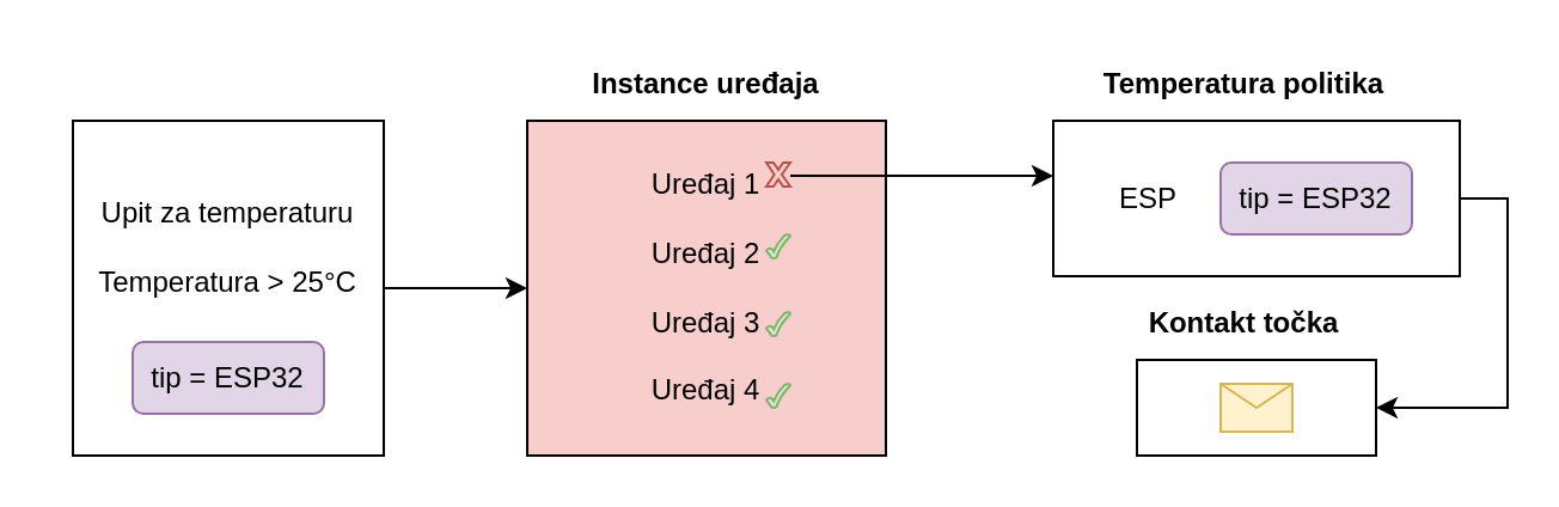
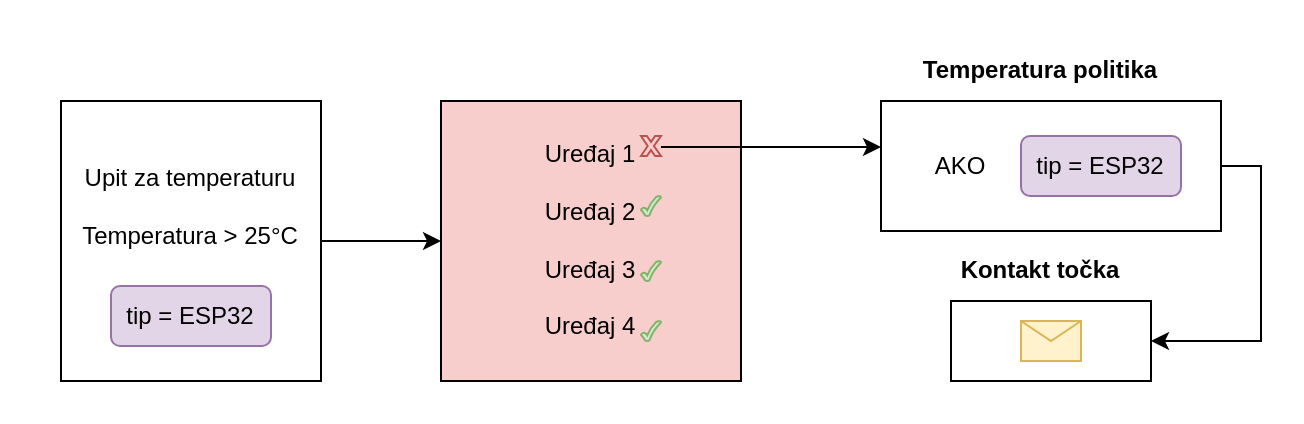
  <mxCell id="0" />
  <mxCell id="1" parent="0" />
  <mxCell id="2" style="edgeStyle=orthogonalEdgeStyle;rounded=0;orthogonalLoop=1;jettySize=auto;html=1;entryX=0;entryY=0.5;entryDx=0;entryDy=0;" edge="1" parent="1" source="3" target="4"><mxGeometry relative="1" as="geometry" /></mxCell>
  <mxCell id="3" value="" style="rounded=0;whiteSpace=wrap;html=1;" vertex="1" parent="1"><mxGeometry x="30" y="50" width="130" height="140" as="geometry" /></mxCell>
  <mxCell id="4" value="&lt;div&gt;Uređaj 1&lt;/div&gt;&lt;div&gt;&lt;br&gt;&lt;/div&gt;&lt;div&gt;Uređaj 2&lt;/div&gt;&lt;div&gt;&lt;br&gt;&lt;/div&gt;&lt;div&gt;Uređaj 3&lt;/div&gt;&lt;div&gt;&lt;br&gt;&lt;/div&gt;&lt;div&gt;Uređaj 4&lt;br&gt;&lt;/div&gt;" style="rounded=0;whiteSpace=wrap;html=1;fillColor=#f8cecc;" vertex="1" parent="1"><mxGeometry x="220" y="50" width="150" height="140" as="geometry" /></mxCell>
  <mxCell id="5" value="tip = ESP32" style="rounded=1;whiteSpace=wrap;html=1;fillColor=#e1d5e7;strokeColor=#9673a6;" vertex="1" parent="1"><mxGeometry x="55" y="142.5" width="80" height="30" as="geometry" /></mxCell>
  <mxCell id="6" value="&#10;&lt;div&gt;Upit za temperaturu&lt;br&gt;&lt;/div&gt;&lt;div&gt;&lt;br&gt;&lt;/div&gt;&lt;div&gt;Temperatura &amp;gt; 25°C&lt;/div&gt;&#10;&#10;" style="text;html=1;align=center;verticalAlign=middle;whiteSpace=wrap;rounded=0;" vertex="1" parent="1"><mxGeometry x="20" y="85" width="150" height="50" as="geometry" /></mxCell>
- <mxCell id="7" value="Instance uređaja" style="text;html=1;align=center;verticalAlign=middle;whiteSpace=wrap;rounded=0;fontStyle=1" vertex="1" parent="1"><mxGeometry x="210" y="20" width="170" height="30" as="geometry" /></mxCell>
  <mxCell id="8" style="edgeStyle=orthogonalEdgeStyle;rounded=0;orthogonalLoop=1;jettySize=auto;html=1;entryX=1;entryY=0.5;entryDx=0;entryDy=0;" edge="1" parent="1" source="9" target="13"><mxGeometry relative="1" as="geometry"><Array as="points"><mxPoint x="630" y="83" /><mxPoint x="630" y="170" /></Array></mxGeometry></mxCell>
  <mxCell id="9" value="" style="rounded=0;whiteSpace=wrap;html=1;" vertex="1" parent="1"><mxGeometry x="440" y="50" width="170" height="65" as="geometry" /></mxCell>
  <mxCell id="10" value="Temperatura politika" style="text;html=1;align=center;verticalAlign=middle;whiteSpace=wrap;rounded=0;fontStyle=1" vertex="1" parent="1"><mxGeometry x="450" y="20" width="140" height="30" as="geometry" /></mxCell>
- <mxCell id="11" value="ESP" style="text;html=1;align=center;verticalAlign=middle;whiteSpace=wrap;rounded=0;" vertex="1" parent="1"><mxGeometry x="450" y="67.5" width="60" height="30" as="geometry" /></mxCell>
+ <mxCell id="11" value="AKO" style="text;html=1;align=center;verticalAlign=middle;whiteSpace=wrap;rounded=0;" vertex="1" parent="1"><mxGeometry x="450" y="67.5" width="60" height="30" as="geometry" /></mxCell>
  <mxCell id="12" value="tip = ESP32" style="rounded=1;whiteSpace=wrap;html=1;fillColor=#e1d5e7;strokeColor=#9673a6;" vertex="1" parent="1"><mxGeometry x="510" y="67.5" width="80" height="30" as="geometry" /></mxCell>
  <mxCell id="13" value="" style="rounded=0;whiteSpace=wrap;html=1;" vertex="1" parent="1"><mxGeometry x="475" y="150" width="100" height="40" as="geometry" /></mxCell>
  <mxCell id="14" value="Kontakt točka" style="text;html=1;align=center;verticalAlign=middle;whiteSpace=wrap;rounded=0;fontStyle=1" vertex="1" parent="1"><mxGeometry x="470" y="120" width="100" height="30" as="geometry" /></mxCell>
  <mxCell id="15" value="" style="verticalLabelPosition=bottom;verticalAlign=top;html=1;shape=mxgraph.basic.tick;fillColor=#d5e8d4;strokeColor=#82b366;" vertex="1" parent="1"><mxGeometry x="320" y="160" width="10" height="10" as="geometry" /></mxCell>
  <mxCell id="16" value="" style="verticalLabelPosition=bottom;verticalAlign=top;html=1;shape=mxgraph.basic.tick;fillColor=#d5e8d4;strokeColor=#82b366;" vertex="1" parent="1"><mxGeometry x="320" y="130" width="10" height="10" as="geometry" /></mxCell>
  <mxCell id="17" value="" style="verticalLabelPosition=bottom;verticalAlign=top;html=1;shape=mxgraph.basic.tick;fillColor=#d5e8d4;strokeColor=#82b366;" vertex="1" parent="1"><mxGeometry x="320" y="97.5" width="10" height="10" as="geometry" /></mxCell>
  <mxCell id="18" style="edgeStyle=orthogonalEdgeStyle;rounded=0;orthogonalLoop=1;jettySize=auto;html=1;" edge="1" parent="1" source="19"><mxGeometry relative="1" as="geometry"><mxPoint x="440" y="73" as="targetPoint" /><Array as="points"><mxPoint x="440" y="73" /></Array></mxGeometry></mxCell>
  <mxCell id="19" value="" style="verticalLabelPosition=bottom;verticalAlign=top;html=1;shape=mxgraph.basic.x;fillColor=#f8cecc;strokeColor=#b85450;" vertex="1" parent="1"><mxGeometry x="320" y="67.5" width="10" height="10" as="geometry" /></mxCell>
  <mxCell id="20" value="" style="shape=message;html=1;html=1;outlineConnect=0;labelPosition=center;verticalLabelPosition=bottom;align=center;verticalAlign=top;fillColor=#fff2cc;strokeColor=#d6b656;" vertex="1" parent="1"><mxGeometry x="510" y="160" width="30" height="20" as="geometry" /></mxCell>
